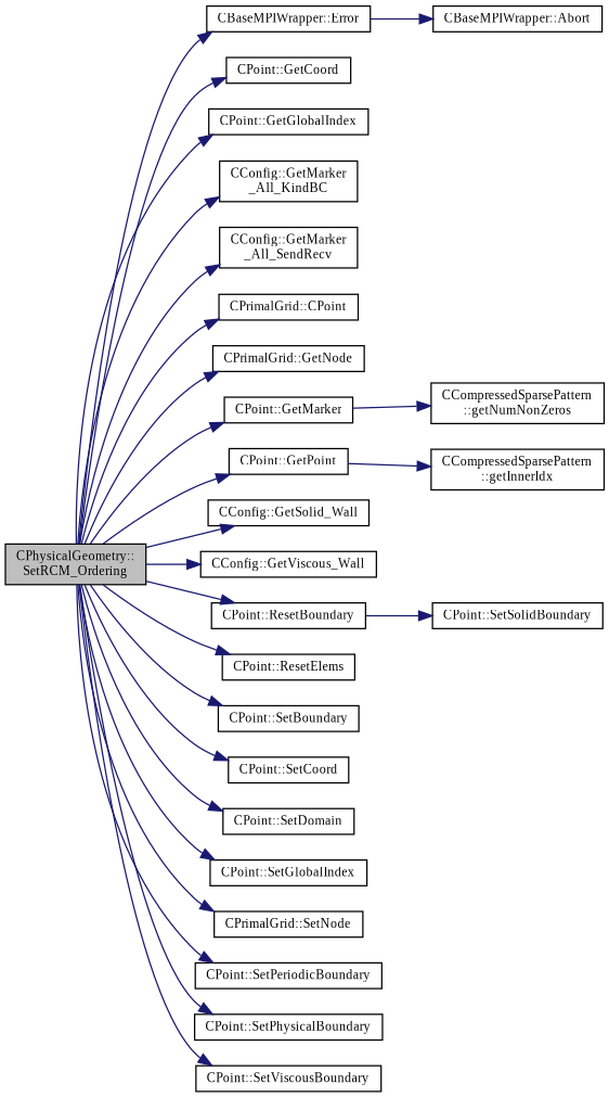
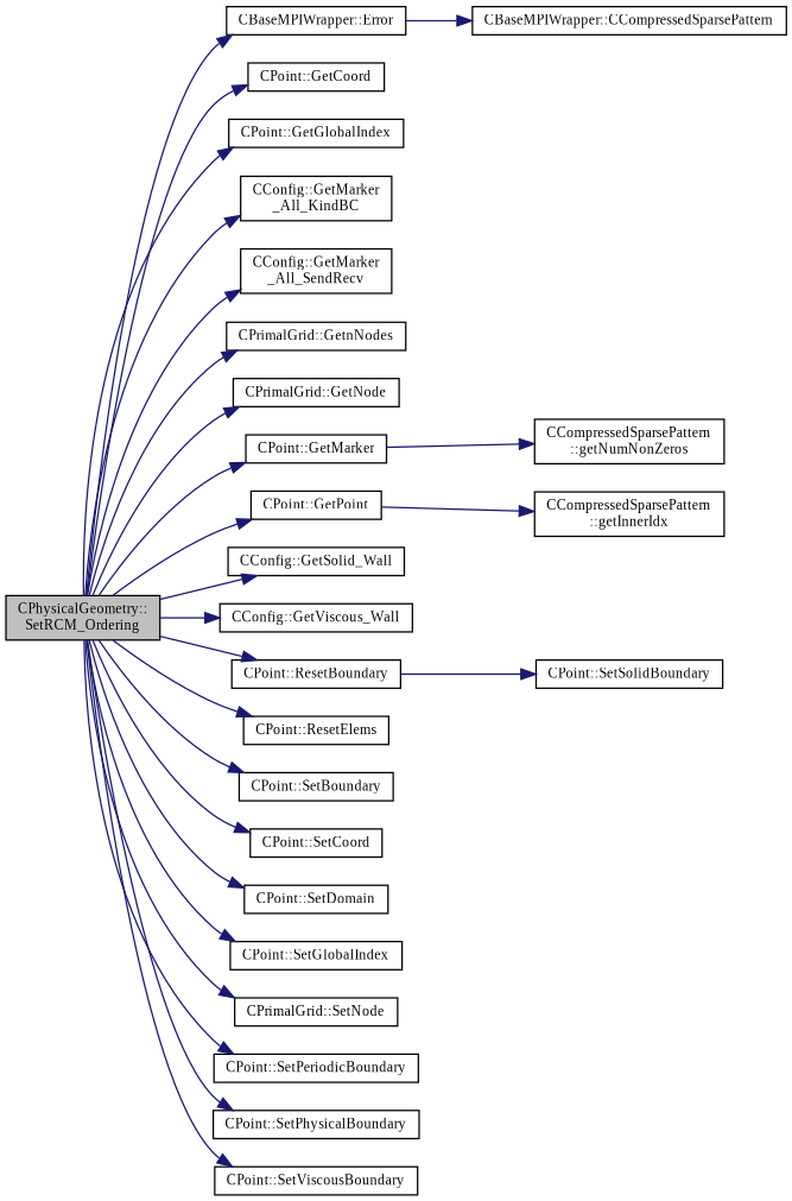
  digraph {
    fontname="Liberation Serif"
    rankdir=LR
    node [color=black fillcolor=white fontname="Liberation Serif" fontsize=10 shape=record style=filled]
    edge [color=midnightblue fontname="Liberation Serif" fontsize=10 labelfontname=Helvetica labelfontsize=10 style=solid]
    n1 [fillcolor=grey75 fontcolor=black height=0.2 label="CPhysicalGeometry::\lSetRCM_Ordering" width=0.4]
    n2 [height=0.2 label="CBaseMPIWrapper::Error" width=0.4]
    n3 [height=0.2 label="CPoint::GetCoord" width=0.4]
    n4 [height=0.2 label="CPoint::GetGlobalIndex" width=0.4]
    n5 [height=0.2 label="CConfig::GetMarker\l_All_KindBC" width=0.4]
    n6 [height=0.2 label="CConfig::GetMarker\l_All_SendRecv" width=0.4]
-   n7 [height=0.2 label="CPrimalGrid::CPoint" width=0.4]
+   n7 [height=0.2 label="CPrimalGrid::GetnNodes" width=0.4]
    n8 [height=0.2 label="CPrimalGrid::GetNode" width=0.4]
    n9 [height=0.2 label="CPoint::GetMarker" width=0.4]
    n10 [height=0.2 label="CPoint::GetPoint" width=0.4]
    n11 [height=0.2 label="CConfig::GetSolid_Wall" width=0.4]
    n12 [height=0.2 label="CConfig::GetViscous_Wall" width=0.4]
    n13 [height=0.2 label="CPoint::ResetBoundary" width=0.4]
    n14 [height=0.2 label="CPoint::ResetElems" width=0.4]
    n15 [height=0.2 label="CPoint::SetBoundary" width=0.4]
    n16 [height=0.2 label="CPoint::SetCoord" width=0.4]
    n17 [height=0.2 label="CPoint::SetDomain" width=0.4]
    n18 [height=0.2 label="CPoint::SetGlobalIndex" width=0.4]
    n19 [height=0.2 label="CPrimalGrid::SetNode" width=0.4]
    n20 [height=0.2 label="CPoint::SetPeriodicBoundary" width=0.4]
    n21 [height=0.2 label="CPoint::SetPhysicalBoundary" width=0.4]
    n22 [height=0.2 label="CPoint::SetViscousBoundary" width=0.4]
-   n23 [height=0.2 label="CBaseMPIWrapper::Abort" width=0.4]
+   n23 [height=0.2 label="CBaseMPIWrapper::CCompressedSparsePattern" width=0.4]
    n24 [height=0.2 label="CCompressedSparsePattern\l::getNumNonZeros" width=0.4]
    n25 [height=0.2 label="CCompressedSparsePattern\l::getInnerIdx" width=0.4]
    n26 [height=0.2 label="CPoint::SetSolidBoundary" width=0.4]
    n1 -> n2
    n1 -> n3
    n1 -> n4
    n1 -> n5
    n1 -> n6
    n1 -> n7
    n1 -> n8
    n1 -> n9
    n1 -> n10
    n1 -> n11
    n1 -> n12
    n1 -> n13
    n1 -> n14
    n1 -> n15
    n1 -> n16
    n1 -> n17
    n1 -> n18
    n1 -> n19
    n1 -> n20
    n1 -> n21
    n1 -> n22
    n2 -> n23
    n9 -> n24
    n10 -> n25
    n13 -> n26
  }
